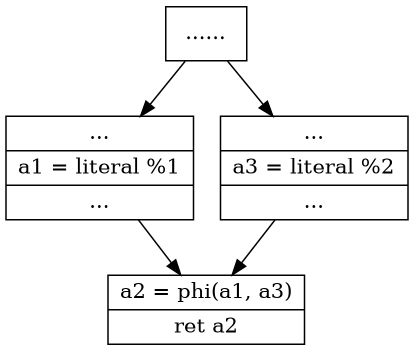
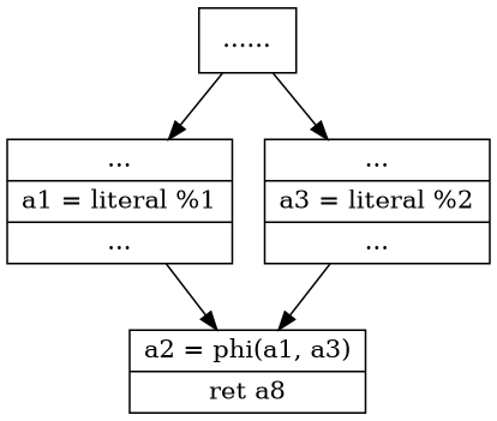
  digraph {
    node [shape=record]
    n1 [label="{......}"]
    n2 [label="{...|a1 = literal %1|...}"]
    n3 [label="{...|a3 = literal %2|...}"]
-   n4 [label="{a2 = phi(a1, a3)|ret a2}"]
+   n4 [label="{a2 = phi(a1, a3)|ret a8}"]
    n1 -> n2
    n1 -> n3
    n2 -> n4
    n3 -> n4
  }
